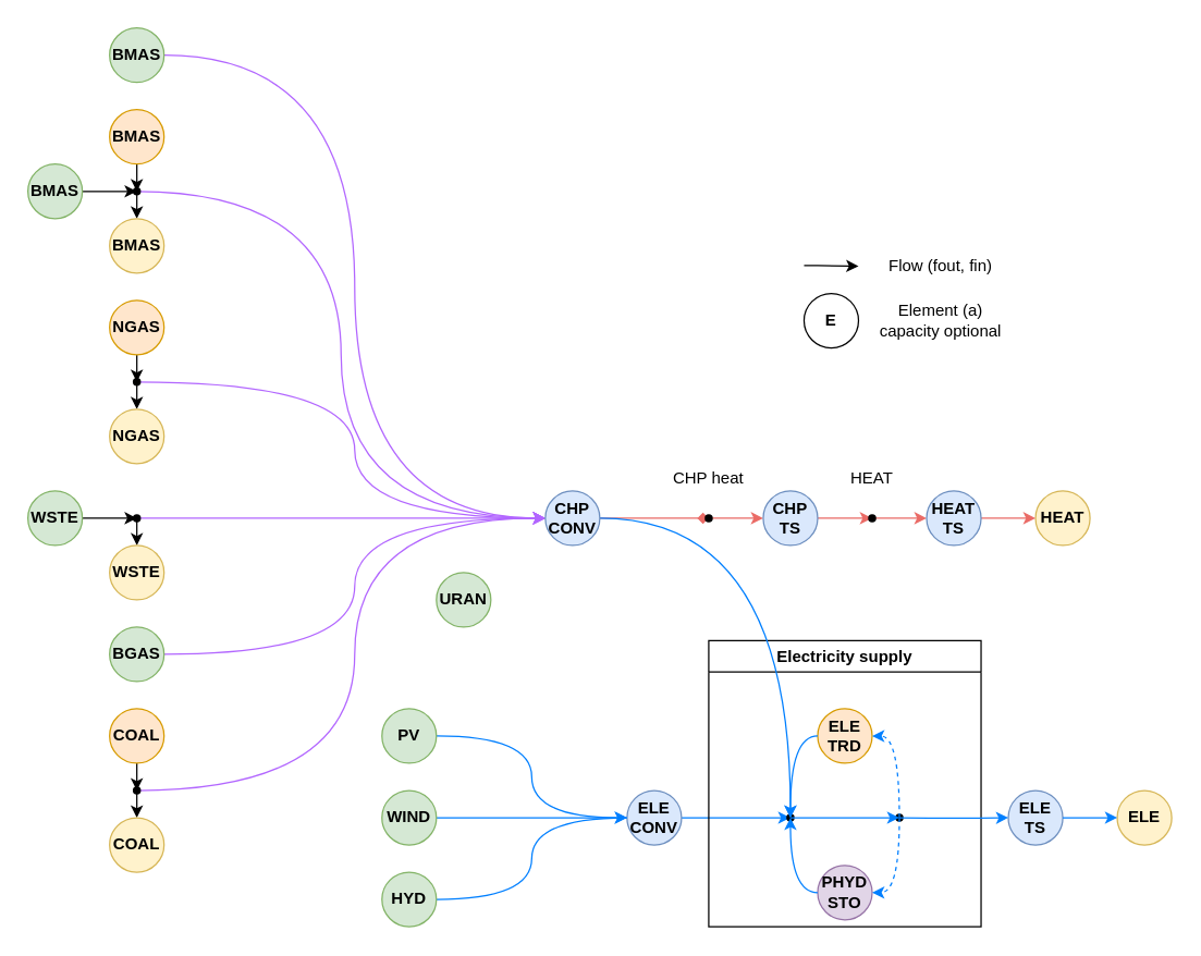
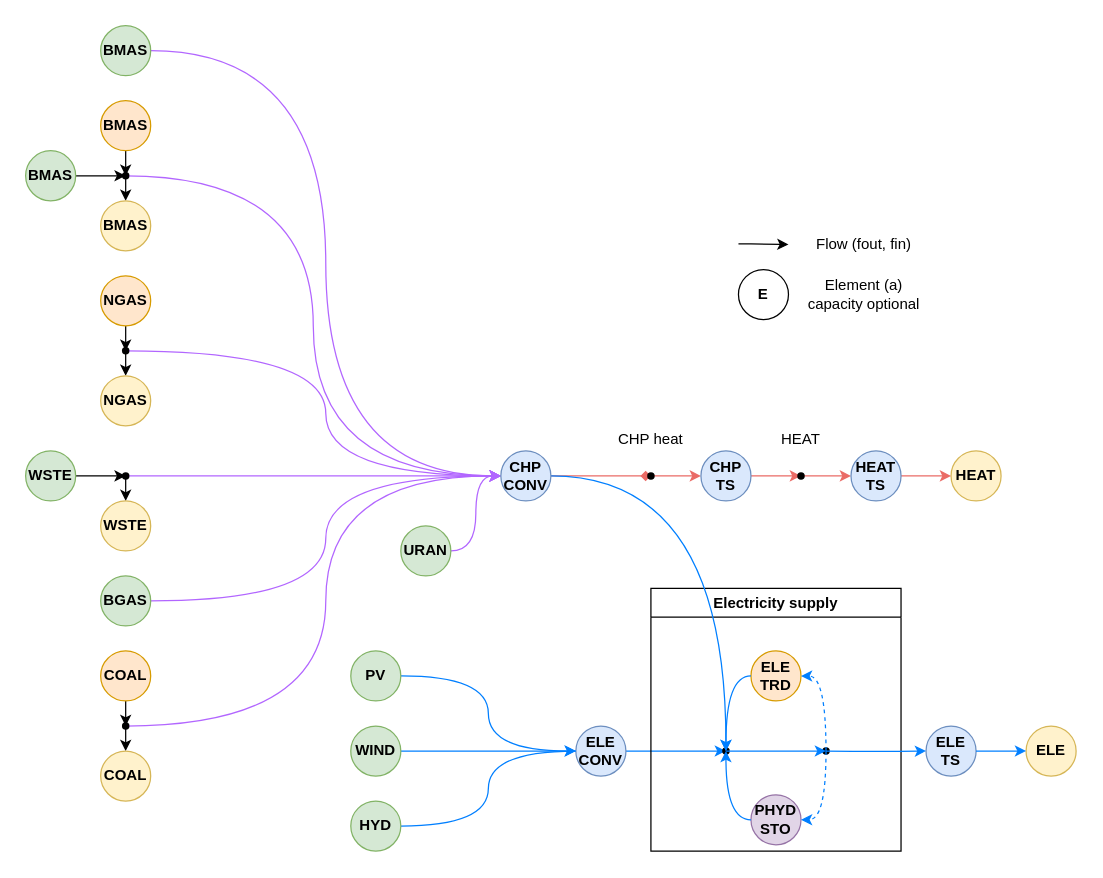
  <mxCell id="0" />
  <mxCell id="1" parent="0" />
  <mxCell id="2" style="edgeStyle=orthogonalEdgeStyle;curved=1;rounded=0;orthogonalLoop=1;jettySize=auto;html=1;exitX=1;exitY=0.5;exitDx=0;exitDy=0;entryX=0.5;entryY=0.625;entryDx=0;entryDy=0;entryPerimeter=0;strokeColor=#007FFF;" parent="1" source="3" target="35" edge="1"><mxGeometry relative="1" as="geometry" /></mxCell>
  <mxCell id="3" value="ELE&lt;br&gt;CONV" style="ellipse;whiteSpace=wrap;html=1;aspect=fixed;fontStyle=1;fillColor=#dae8fc;strokeColor=#6c8ebf;" parent="1" vertex="1"><mxGeometry x="460" y="580" width="40" height="40" as="geometry" /></mxCell>
  <mxCell id="4" style="edgeStyle=orthogonalEdgeStyle;curved=1;rounded=0;orthogonalLoop=1;jettySize=auto;html=1;strokeColor=#EA6B66;exitX=1;exitY=0.5;exitDx=0;exitDy=0;endArrow=diamond;" parent="1" source="45" target="22" edge="1"><mxGeometry relative="1" as="geometry"><mxPoint x="420" y="320" as="sourcePoint" /></mxGeometry></mxCell>
  <mxCell id="5" style="edgeStyle=orthogonalEdgeStyle;curved=1;rounded=0;orthogonalLoop=1;jettySize=auto;html=1;exitX=1;exitY=0.5;exitDx=0;exitDy=0;entryX=0;entryY=0.5;entryDx=0;entryDy=0;strokeColor=#007FFF;" parent="1" source="6" target="3" edge="1"><mxGeometry relative="1" as="geometry" /></mxCell>
  <mxCell id="6" value="PV" style="ellipse;whiteSpace=wrap;html=1;aspect=fixed;fontStyle=1;fillColor=#d5e8d4;strokeColor=#82b366;" parent="1" vertex="1"><mxGeometry x="280" y="520" width="40" height="40" as="geometry" /></mxCell>
  <mxCell id="7" style="edgeStyle=orthogonalEdgeStyle;curved=1;rounded=0;orthogonalLoop=1;jettySize=auto;html=1;exitX=1;exitY=0.5;exitDx=0;exitDy=0;entryX=0;entryY=0.5;entryDx=0;entryDy=0;strokeColor=#007FFF;endArrow=none;" parent="1" source="8" target="3" edge="1"><mxGeometry relative="1" as="geometry" /></mxCell>
  <mxCell id="8" value="HYD" style="ellipse;whiteSpace=wrap;html=1;aspect=fixed;fontStyle=1;fillColor=#d5e8d4;strokeColor=#82b366;" parent="1" vertex="1"><mxGeometry x="280" y="640" width="40" height="40" as="geometry" /></mxCell>
  <mxCell id="9" value="" style="edgeStyle=orthogonalEdgeStyle;curved=1;rounded=0;orthogonalLoop=1;jettySize=auto;html=1;entryX=0;entryY=0.5;entryDx=0;entryDy=0;strokeColor=#007FFF;" parent="1" source="10" target="3" edge="1"><mxGeometry relative="1" as="geometry"><mxPoint x="380" y="590" as="targetPoint" /></mxGeometry></mxCell>
  <mxCell id="10" value="WIND" style="ellipse;whiteSpace=wrap;html=1;aspect=fixed;fontStyle=1;fillColor=#d5e8d4;strokeColor=#82b366;" parent="1" vertex="1"><mxGeometry x="280" y="580" width="40" height="40" as="geometry" /></mxCell>
+ <mxCell id="11" value="" style="edgeStyle=orthogonalEdgeStyle;curved=1;rounded=0;orthogonalLoop=1;jettySize=auto;html=1;entryX=0;entryY=0.5;entryDx=0;entryDy=0;strokeColor=#B266FF;" parent="1" source="12" target="45" edge="1"><mxGeometry relative="1" as="geometry"><mxPoint x="320" y="450" as="targetPoint" /></mxGeometry></mxCell>
  <mxCell id="12" value="URAN" style="ellipse;whiteSpace=wrap;html=1;aspect=fixed;fontStyle=1;fillColor=#d5e8d4;strokeColor=#82b366;" parent="1" vertex="1"><mxGeometry x="320" y="420" width="40" height="40" as="geometry" /></mxCell>
  <mxCell id="13" value="" style="edgeStyle=orthogonalEdgeStyle;curved=1;rounded=0;orthogonalLoop=1;jettySize=auto;html=1;strokeColor=#000000;" parent="1" source="14" target="68" edge="1"><mxGeometry relative="1" as="geometry" /></mxCell>
  <mxCell id="14" value="BMAS" style="ellipse;whiteSpace=wrap;html=1;aspect=fixed;fontStyle=1;fillColor=#d5e8d4;strokeColor=#82b366;" parent="1" vertex="1"><mxGeometry x="20" y="120" width="40" height="40" as="geometry" /></mxCell>
  <mxCell id="15" style="edgeStyle=orthogonalEdgeStyle;curved=1;rounded=0;orthogonalLoop=1;jettySize=auto;html=1;exitX=1;exitY=0.5;exitDx=0;exitDy=0;entryX=0;entryY=0.5;entryDx=0;entryDy=0;strokeColor=#B266FF;" parent="1" source="16" target="45" edge="1"><mxGeometry relative="1" as="geometry" /></mxCell>
  <mxCell id="16" value="BGAS" style="ellipse;whiteSpace=wrap;html=1;aspect=fixed;fontStyle=1;fillColor=#d5e8d4;strokeColor=#82b366;" parent="1" vertex="1"><mxGeometry x="80" y="460" width="40" height="40" as="geometry" /></mxCell>
  <mxCell id="17" style="edgeStyle=orthogonalEdgeStyle;curved=1;rounded=0;orthogonalLoop=1;jettySize=auto;html=1;exitX=0.5;exitY=1;exitDx=0;exitDy=0;strokeColor=#000000;" parent="1" source="18" target="70" edge="1"><mxGeometry relative="1" as="geometry" /></mxCell>
  <mxCell id="18" value="COAL" style="ellipse;whiteSpace=wrap;html=1;aspect=fixed;fontStyle=1;fillColor=#ffe6cc;strokeColor=#d79b00;" parent="1" vertex="1"><mxGeometry x="80" y="520" width="40" height="40" as="geometry" /></mxCell>
  <mxCell id="19" style="edgeStyle=orthogonalEdgeStyle;curved=1;rounded=0;orthogonalLoop=1;jettySize=auto;html=1;exitX=0.5;exitY=1;exitDx=0;exitDy=0;entryX=0.45;entryY=0.45;entryDx=0;entryDy=0;entryPerimeter=0;strokeColor=#000000;" parent="1" source="20" target="67" edge="1"><mxGeometry relative="1" as="geometry" /></mxCell>
  <mxCell id="20" value="NGAS" style="ellipse;whiteSpace=wrap;html=1;aspect=fixed;fontStyle=1;fillColor=#ffe6cc;strokeColor=#d79b00;" parent="1" vertex="1"><mxGeometry x="80" y="220" width="40" height="40" as="geometry" /></mxCell>
  <mxCell id="21" value="" style="edgeStyle=orthogonalEdgeStyle;curved=1;rounded=0;orthogonalLoop=1;jettySize=auto;html=1;strokeColor=#EA6B66;entryX=0;entryY=0.5;entryDx=0;entryDy=0;" parent="1" source="22" target="24" edge="1"><mxGeometry relative="1" as="geometry"><mxPoint x="560" y="380" as="targetPoint" /><Array as="points" /></mxGeometry></mxCell>
  <mxCell id="22" value="CHP heat" style="shape=waypoint;sketch=0;fillStyle=solid;size=6;pointerEvents=1;points=[];fillColor=none;resizable=0;rotatable=0;perimeter=centerPerimeter;snapToPoint=1;dashed=1;dashPattern=12 12;labelPosition=center;verticalLabelPosition=top;align=center;verticalAlign=bottom;" parent="1" vertex="1"><mxGeometry x="500" y="360" width="40" height="40" as="geometry" /></mxCell>
  <mxCell id="23" value="" style="edgeStyle=orthogonalEdgeStyle;curved=1;rounded=0;orthogonalLoop=1;jettySize=auto;html=1;strokeColor=#EA6B66;" parent="1" source="24" target="64" edge="1"><mxGeometry relative="1" as="geometry" /></mxCell>
  <mxCell id="24" value="CHP&lt;br&gt;TS" style="ellipse;whiteSpace=wrap;html=1;aspect=fixed;fontStyle=1;fillColor=#dae8fc;strokeColor=#6c8ebf;" parent="1" vertex="1"><mxGeometry x="560" y="360" width="40" height="40" as="geometry" /></mxCell>
  <mxCell id="25" value="Electricity supply" style="swimlane;whiteSpace=wrap;html=1;fillColor=none;gradientColor=none;rounded=0;shadow=0;glass=0;" parent="1" vertex="1"><mxGeometry x="520" y="470" width="200" height="210" as="geometry"><mxRectangle x="300" y="570" width="100" height="30" as="alternateBounds" /></mxGeometry></mxCell>
  <mxCell id="26" value="ELE" style="ellipse;whiteSpace=wrap;html=1;aspect=fixed;fontStyle=1;fillColor=#fff2cc;strokeColor=#d6b656;" parent="25" vertex="1"><mxGeometry x="300" y="110" width="40" height="40" as="geometry" /></mxCell>
  <mxCell id="27" value="ELE&lt;br&gt;TS" style="ellipse;whiteSpace=wrap;html=1;aspect=fixed;fontStyle=1;fillColor=#dae8fc;strokeColor=#6c8ebf;" parent="25" vertex="1"><mxGeometry x="220" y="110" width="40" height="40" as="geometry" /></mxCell>
  <mxCell id="28" value="" style="edgeStyle=orthogonalEdgeStyle;curved=1;rounded=0;orthogonalLoop=1;jettySize=auto;html=1;strokeColor=#007FFF;" parent="25" source="27" target="26" edge="1"><mxGeometry relative="1" as="geometry" /></mxCell>
  <mxCell id="29" value="ELE&lt;br&gt;TRD" style="ellipse;whiteSpace=wrap;html=1;aspect=fixed;fontStyle=1;fillColor=#ffe6cc;strokeColor=#d79b00;" parent="25" vertex="1"><mxGeometry x="80" y="50" width="40" height="40" as="geometry" /></mxCell>
  <mxCell id="30" value="PHYD&lt;br&gt;STO" style="ellipse;whiteSpace=wrap;html=1;aspect=fixed;fontStyle=1;fillColor=#e1d5e7;strokeColor=#9673a6;" parent="25" vertex="1"><mxGeometry x="80" y="165" width="40" height="40" as="geometry" /></mxCell>
  <mxCell id="31" value="" style="shape=waypoint;sketch=0;fillStyle=solid;size=6;pointerEvents=1;points=[];fillColor=none;resizable=0;rotatable=0;perimeter=centerPerimeter;snapToPoint=1;" parent="25" vertex="1"><mxGeometry x="120" y="110" width="40" height="40" as="geometry" /></mxCell>
  <mxCell id="32" style="edgeStyle=orthogonalEdgeStyle;curved=1;rounded=0;orthogonalLoop=1;jettySize=auto;html=1;exitX=0.625;exitY=0.4;exitDx=0;exitDy=0;entryX=1;entryY=0.5;entryDx=0;entryDy=0;dashed=1;exitPerimeter=0;strokeColor=#007FFF;" parent="25" source="31" target="30" edge="1"><mxGeometry relative="1" as="geometry" /></mxCell>
  <mxCell id="33" value="" style="edgeStyle=orthogonalEdgeStyle;curved=1;rounded=0;orthogonalLoop=1;jettySize=auto;html=1;strokeColor=#007FFF;" parent="25" target="27" edge="1"><mxGeometry relative="1" as="geometry"><mxPoint x="140" y="130" as="sourcePoint" /></mxGeometry></mxCell>
  <mxCell id="34" style="edgeStyle=orthogonalEdgeStyle;rounded=0;orthogonalLoop=1;jettySize=auto;html=1;entryX=1;entryY=0.5;entryDx=0;entryDy=0;curved=1;dashed=1;strokeColor=#007FFF;" parent="25" source="31" target="29" edge="1"><mxGeometry relative="1" as="geometry"><mxPoint x="-50" y="-80" as="sourcePoint" /></mxGeometry></mxCell>
  <mxCell id="35" value="" style="shape=waypoint;sketch=0;fillStyle=solid;size=6;pointerEvents=1;points=[];fillColor=none;resizable=0;rotatable=0;perimeter=centerPerimeter;snapToPoint=1;" parent="25" vertex="1"><mxGeometry x="40" y="110" width="40" height="40" as="geometry" /></mxCell>
  <mxCell id="36" value="" style="edgeStyle=orthogonalEdgeStyle;curved=1;rounded=0;orthogonalLoop=1;jettySize=auto;html=1;strokeColor=#007FFF;" parent="25" source="35" target="31" edge="1"><mxGeometry relative="1" as="geometry" /></mxCell>
  <mxCell id="37" style="edgeStyle=orthogonalEdgeStyle;rounded=0;orthogonalLoop=1;jettySize=auto;html=1;exitX=0;exitY=0.5;exitDx=0;exitDy=0;curved=1;entryX=0.75;entryY=0.5;entryDx=0;entryDy=0;entryPerimeter=0;strokeColor=#007FFF;" parent="25" source="29" target="35" edge="1"><mxGeometry relative="1" as="geometry"><mxPoint x="100" y="90" as="targetPoint" /></mxGeometry></mxCell>
  <mxCell id="38" style="edgeStyle=orthogonalEdgeStyle;curved=1;rounded=0;orthogonalLoop=1;jettySize=auto;html=1;exitX=0;exitY=0.5;exitDx=0;exitDy=0;strokeColor=#007FFF;" parent="25" source="30" target="35" edge="1"><mxGeometry relative="1" as="geometry" /></mxCell>
  <mxCell id="39" style="edgeStyle=orthogonalEdgeStyle;curved=1;rounded=0;orthogonalLoop=1;jettySize=auto;html=1;exitX=1;exitY=0.5;exitDx=0;exitDy=0;strokeColor=#007FFF;entryX=0.425;entryY=0.625;entryDx=0;entryDy=0;entryPerimeter=0;" parent="1" source="45" target="35" edge="1"><mxGeometry relative="1" as="geometry"><mxPoint x="480" y="600" as="targetPoint" /></mxGeometry></mxCell>
  <mxCell id="40" style="edgeStyle=orthogonalEdgeStyle;curved=1;rounded=0;orthogonalLoop=1;jettySize=auto;html=1;strokeColor=#B266FF;entryX=0;entryY=0.5;entryDx=0;entryDy=0;exitX=1;exitY=0.5;exitDx=0;exitDy=0;" parent="1" source="71" target="45" edge="1"><mxGeometry relative="1" as="geometry"><mxPoint x="220" y="70" as="sourcePoint" /></mxGeometry></mxCell>
  <mxCell id="41" style="edgeStyle=orthogonalEdgeStyle;curved=1;rounded=0;orthogonalLoop=1;jettySize=auto;html=1;exitX=-0.125;exitY=0.8;exitDx=0;exitDy=0;entryX=0;entryY=0.5;entryDx=0;entryDy=0;strokeColor=#B266FF;exitPerimeter=0;" parent="1" source="67" target="45" edge="1"><mxGeometry relative="1" as="geometry" /></mxCell>
  <mxCell id="42" style="edgeStyle=orthogonalEdgeStyle;curved=1;rounded=0;orthogonalLoop=1;jettySize=auto;html=1;exitX=0.6;exitY=0.45;exitDx=0;exitDy=0;entryX=0;entryY=0.5;entryDx=0;entryDy=0;strokeColor=#B266FF;exitPerimeter=0;" parent="1" source="68" target="45" edge="1"><mxGeometry relative="1" as="geometry"><Array as="points"><mxPoint x="250" y="140" /><mxPoint x="250" y="380" /></Array></mxGeometry></mxCell>
  <mxCell id="43" style="edgeStyle=orthogonalEdgeStyle;curved=1;rounded=0;orthogonalLoop=1;jettySize=auto;html=1;exitX=0.6;exitY=0.6;exitDx=0;exitDy=0;entryX=0;entryY=0.5;entryDx=0;entryDy=0;strokeColor=#B266FF;exitPerimeter=0;" parent="1" source="69" target="45" edge="1"><mxGeometry relative="1" as="geometry" /></mxCell>
  <mxCell id="44" style="edgeStyle=orthogonalEdgeStyle;curved=1;rounded=0;orthogonalLoop=1;jettySize=auto;html=1;exitX=0.5;exitY=0.5;exitDx=0;exitDy=0;entryX=0;entryY=0.5;entryDx=0;entryDy=0;strokeColor=#B266FF;exitPerimeter=0;" parent="1" source="70" target="45" edge="1"><mxGeometry relative="1" as="geometry" /></mxCell>
  <mxCell id="45" value="CHP&lt;br&gt;CONV" style="ellipse;whiteSpace=wrap;html=1;aspect=fixed;fontStyle=1;fillColor=#dae8fc;strokeColor=#6c8ebf;" parent="1" vertex="1"><mxGeometry x="400" y="360" width="40" height="40" as="geometry" /></mxCell>
  <mxCell id="46" value="" style="edgeStyle=orthogonalEdgeStyle;curved=1;rounded=0;orthogonalLoop=1;jettySize=auto;html=1;strokeColor=#000000;" parent="1" source="47" target="69" edge="1"><mxGeometry relative="1" as="geometry" /></mxCell>
  <mxCell id="47" value="WSTE" style="ellipse;whiteSpace=wrap;html=1;aspect=fixed;fontStyle=1;fillColor=#d5e8d4;strokeColor=#82b366;" parent="1" vertex="1"><mxGeometry x="20" y="360" width="40" height="40" as="geometry" /></mxCell>
  <mxCell id="48" style="edgeStyle=orthogonalEdgeStyle;curved=1;rounded=0;orthogonalLoop=1;jettySize=auto;html=1;exitX=0.5;exitY=1;exitDx=0;exitDy=0;entryX=0.5;entryY=0.5;entryDx=0;entryDy=0;entryPerimeter=0;strokeColor=#000000;" parent="1" source="49" target="68" edge="1"><mxGeometry relative="1" as="geometry" /></mxCell>
  <mxCell id="49" value="BMAS" style="ellipse;whiteSpace=wrap;html=1;aspect=fixed;fontStyle=1;fillColor=#ffe6cc;strokeColor=#d79b00;" parent="1" vertex="1"><mxGeometry x="80" y="80" width="40" height="40" as="geometry" /></mxCell>
  <mxCell id="50" value="HEAT" style="ellipse;whiteSpace=wrap;html=1;aspect=fixed;fontStyle=1;fillColor=#fff2cc;strokeColor=#d6b656;" parent="1" vertex="1"><mxGeometry x="760" y="360" width="40" height="40" as="geometry" /></mxCell>
  <mxCell id="51" style="edgeStyle=orthogonalEdgeStyle;curved=1;rounded=0;orthogonalLoop=1;jettySize=auto;html=1;strokeColor=#000000;entryX=0.5;entryY=0;entryDx=0;entryDy=0;" parent="1" source="67" target="52" edge="1"><mxGeometry relative="1" as="geometry" /></mxCell>
  <mxCell id="52" value="NGAS" style="ellipse;whiteSpace=wrap;html=1;aspect=fixed;fontStyle=1;fillColor=#fff2cc;strokeColor=#d6b656;" parent="1" vertex="1"><mxGeometry x="80" y="300" width="40" height="40" as="geometry" /></mxCell>
  <mxCell id="53" style="edgeStyle=orthogonalEdgeStyle;curved=1;rounded=0;orthogonalLoop=1;jettySize=auto;html=1;exitX=0.5;exitY=0.5;exitDx=0;exitDy=0;entryX=0.5;entryY=0;entryDx=0;entryDy=0;strokeColor=#000000;exitPerimeter=0;" parent="1" source="70" target="54" edge="1"><mxGeometry relative="1" as="geometry" /></mxCell>
  <mxCell id="54" value="COAL" style="ellipse;whiteSpace=wrap;html=1;aspect=fixed;fontStyle=1;fillColor=#fff2cc;strokeColor=#d6b656;" parent="1" vertex="1"><mxGeometry x="80" y="600" width="40" height="40" as="geometry" /></mxCell>
  <mxCell id="55" style="edgeStyle=orthogonalEdgeStyle;curved=1;rounded=0;orthogonalLoop=1;jettySize=auto;html=1;strokeColor=#000000;entryX=0.5;entryY=0;entryDx=0;entryDy=0;" parent="1" source="68" target="56" edge="1"><mxGeometry relative="1" as="geometry" /></mxCell>
  <mxCell id="56" value="BMAS" style="ellipse;whiteSpace=wrap;html=1;aspect=fixed;fontStyle=1;fillColor=#fff2cc;strokeColor=#d6b656;" parent="1" vertex="1"><mxGeometry x="80" y="160" width="40" height="40" as="geometry" /></mxCell>
  <mxCell id="57" style="edgeStyle=orthogonalEdgeStyle;curved=1;rounded=0;orthogonalLoop=1;jettySize=auto;html=1;exitX=0.45;exitY=0.6;exitDx=0;exitDy=0;entryX=0.5;entryY=0;entryDx=0;entryDy=0;strokeColor=#000000;exitPerimeter=0;" parent="1" source="69" target="58" edge="1"><mxGeometry relative="1" as="geometry" /></mxCell>
  <mxCell id="58" value="WSTE" style="ellipse;whiteSpace=wrap;html=1;aspect=fixed;fontStyle=1;fillColor=#fff2cc;strokeColor=#d6b656;" parent="1" vertex="1"><mxGeometry x="80" y="400" width="40" height="40" as="geometry" /></mxCell>
  <mxCell id="59" value="E" style="ellipse;whiteSpace=wrap;html=1;aspect=fixed;fontStyle=1;" parent="1" vertex="1"><mxGeometry x="590" y="215" width="40" height="40" as="geometry" /></mxCell>
  <mxCell id="60" value="" style="edgeStyle=orthogonalEdgeStyle;rounded=0;orthogonalLoop=1;jettySize=auto;html=1;" parent="1" edge="1"><mxGeometry relative="1" as="geometry"><mxPoint x="590" y="194.5" as="sourcePoint" /><mxPoint x="630" y="195" as="targetPoint" /><Array as="points"><mxPoint x="600" y="194.5" /><mxPoint x="600" y="194.5" /></Array></mxGeometry></mxCell>
  <mxCell id="61" value="Flow (fout, fin)" style="text;html=1;align=center;verticalAlign=middle;resizable=0;points=[];autosize=1;strokeColor=none;fillColor=none;" parent="1" vertex="1"><mxGeometry x="640" y="180" width="100" height="30" as="geometry" /></mxCell>
  <mxCell id="62" value="Element (a)&lt;br&gt;capacity optional" style="text;html=1;align=center;verticalAlign=middle;resizable=0;points=[];autosize=1;strokeColor=none;fillColor=none;" parent="1" vertex="1"><mxGeometry x="635" y="215" width="110" height="40" as="geometry" /></mxCell>
  <mxCell id="63" value="" style="edgeStyle=orthogonalEdgeStyle;curved=1;rounded=0;orthogonalLoop=1;jettySize=auto;html=1;strokeColor=#EA6B66;" parent="1" source="64" target="66" edge="1"><mxGeometry relative="1" as="geometry"><Array as="points"><mxPoint x="670" y="380" /><mxPoint x="670" y="380" /></Array></mxGeometry></mxCell>
  <mxCell id="64" value="HEAT" style="shape=waypoint;sketch=0;fillStyle=solid;size=6;pointerEvents=1;points=[];fillColor=none;resizable=0;rotatable=0;perimeter=centerPerimeter;snapToPoint=1;dashed=1;dashPattern=12 12;labelPosition=center;verticalLabelPosition=top;align=center;verticalAlign=bottom;" parent="1" vertex="1"><mxGeometry x="620" y="360" width="40" height="40" as="geometry" /></mxCell>
  <mxCell id="65" value="" style="edgeStyle=orthogonalEdgeStyle;curved=1;rounded=0;orthogonalLoop=1;jettySize=auto;html=1;strokeColor=#EA6B66;" parent="1" source="66" target="50" edge="1"><mxGeometry relative="1" as="geometry" /></mxCell>
  <mxCell id="66" value="HEAT&lt;br&gt;TS" style="ellipse;whiteSpace=wrap;html=1;aspect=fixed;fontStyle=1;fillColor=#dae8fc;strokeColor=#6c8ebf;" parent="1" vertex="1"><mxGeometry x="680" y="360" width="40" height="40" as="geometry" /></mxCell>
  <mxCell id="67" value="" style="shape=waypoint;sketch=0;fillStyle=solid;size=6;pointerEvents=1;points=[];fillColor=none;resizable=0;rotatable=0;perimeter=centerPerimeter;snapToPoint=1;rounded=0;shadow=0;glass=0;labelPosition=left;verticalLabelPosition=middle;align=right;verticalAlign=middle;horizontal=1;" parent="1" vertex="1"><mxGeometry x="80" y="260" width="40" height="40" as="geometry" /></mxCell>
  <mxCell id="68" value="" style="shape=waypoint;sketch=0;fillStyle=solid;size=6;pointerEvents=1;points=[];fillColor=none;resizable=0;rotatable=0;perimeter=centerPerimeter;snapToPoint=1;rounded=0;shadow=0;glass=0;labelPosition=left;verticalLabelPosition=top;align=right;verticalAlign=bottom;horizontal=1;" parent="1" vertex="1"><mxGeometry x="80" y="120" width="40" height="40" as="geometry" /></mxCell>
  <mxCell id="69" value="" style="shape=waypoint;sketch=0;fillStyle=solid;size=6;pointerEvents=1;points=[];fillColor=none;resizable=0;rotatable=0;perimeter=centerPerimeter;snapToPoint=1;rounded=0;shadow=0;glass=0;labelPosition=left;verticalLabelPosition=middle;align=right;verticalAlign=middle;horizontal=1;" parent="1" vertex="1"><mxGeometry x="80" y="360" width="40" height="40" as="geometry" /></mxCell>
  <mxCell id="70" value="" style="shape=waypoint;sketch=0;fillStyle=solid;size=6;pointerEvents=1;points=[];fillColor=none;resizable=0;rotatable=0;perimeter=centerPerimeter;snapToPoint=1;rounded=0;shadow=0;glass=0;labelPosition=left;verticalLabelPosition=middle;align=right;verticalAlign=middle;horizontal=1;" parent="1" vertex="1"><mxGeometry x="80" y="560" width="40" height="40" as="geometry" /></mxCell>
  <mxCell id="71" value="BMAS" style="ellipse;whiteSpace=wrap;html=1;aspect=fixed;fontStyle=1;fillColor=#d5e8d4;strokeColor=#82b366;" vertex="1" parent="1"><mxGeometry x="80" y="20" width="40" height="40" as="geometry" /></mxCell>
